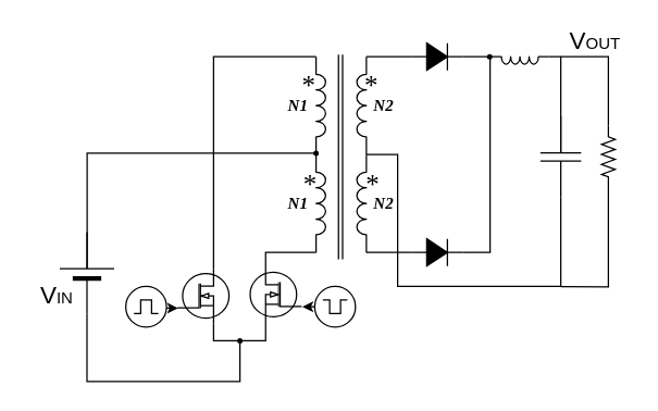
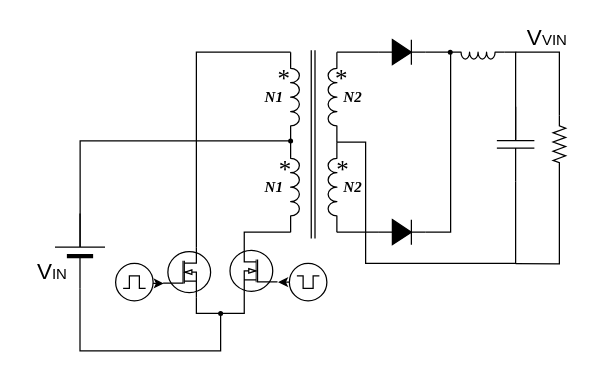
  <mxCell id="0" />
  <mxCell id="1" parent="0" />
  <mxCell id="2" value="&lt;font face=&quot;Times New Roman&quot;&gt;&lt;i&gt;&lt;b&gt;N2&lt;/b&gt;&lt;/i&gt;&lt;/font&gt;" style="text;html=1;strokeColor=none;fillColor=none;align=center;verticalAlign=middle;whiteSpace=wrap;rounded=0;" parent="1" vertex="1"><mxGeometry x="262" y="67" width="40" height="20" as="geometry" /></mxCell>
  <mxCell id="3" value="" style="pointerEvents=1;verticalLabelPosition=bottom;shadow=0;dashed=0;align=center;html=1;verticalAlign=top;shape=mxgraph.electrical.inductors.inductor_3;direction=south;" vertex="1" parent="1"><mxGeometry x="232" y="41" width="7" height="72" as="geometry" /></mxCell>
  <mxCell id="4" value="" style="pointerEvents=1;verticalLabelPosition=bottom;shadow=0;dashed=0;align=center;html=1;verticalAlign=top;shape=mxgraph.electrical.inductors.magnetic_core;direction=east;" vertex="1" parent="1"><mxGeometry x="248.5" y="39.5" width="3" height="150.5" as="geometry" /></mxCell>
  <mxCell id="5" value="" style="pointerEvents=1;verticalLabelPosition=bottom;shadow=0;dashed=0;align=center;html=1;verticalAlign=top;shape=mxgraph.electrical.inductors.inductor_3;direction=south;" vertex="1" parent="1"><mxGeometry x="232" y="113" width="7" height="72" as="geometry" /></mxCell>
  <mxCell id="6" style="edgeStyle=orthogonalEdgeStyle;rounded=0;orthogonalLoop=1;jettySize=auto;html=1;exitX=1;exitY=1;exitDx=0;exitDy=0;exitPerimeter=0;entryX=0;entryY=0.5;entryDx=0;entryDy=0;entryPerimeter=0;endArrow=none;endFill=0;endSize=5;strokeColor=#000000;strokeWidth=1;" edge="1" parent="1" source="7" target="25"><mxGeometry relative="1" as="geometry" /></mxCell>
  <mxCell id="7" value="" style="pointerEvents=1;verticalLabelPosition=bottom;shadow=0;dashed=0;align=center;html=1;verticalAlign=top;shape=mxgraph.electrical.inductors.inductor_3;direction=north;" vertex="1" parent="1"><mxGeometry x="262" y="41" width="7" height="72" as="geometry" /></mxCell>
  <mxCell id="8" style="edgeStyle=orthogonalEdgeStyle;rounded=0;orthogonalLoop=1;jettySize=auto;html=1;exitX=0;exitY=1;exitDx=0;exitDy=0;exitPerimeter=0;entryX=0;entryY=0.5;entryDx=0;entryDy=0;entryPerimeter=0;endArrow=none;endFill=0;endSize=5;strokeColor=#000000;strokeWidth=1;" edge="1" parent="1" source="10" target="26"><mxGeometry relative="1" as="geometry" /></mxCell>
  <mxCell id="9" style="edgeStyle=orthogonalEdgeStyle;rounded=0;orthogonalLoop=1;jettySize=auto;html=1;exitX=1;exitY=1;exitDx=0;exitDy=0;exitPerimeter=0;endArrow=none;endFill=0;endSize=5;strokeColor=#000000;strokeWidth=1;entryX=1;entryY=0.5;entryDx=0;entryDy=0;entryPerimeter=0;" edge="1" parent="1" source="10" target="37"><mxGeometry relative="1" as="geometry"><mxPoint x="392" y="220" as="targetPoint" /><Array as="points"><mxPoint x="292" y="113" /><mxPoint x="292" y="210" /><mxPoint x="412" y="210" /></Array></mxGeometry></mxCell>
  <mxCell id="10" value="" style="pointerEvents=1;verticalLabelPosition=bottom;shadow=0;dashed=0;align=center;html=1;verticalAlign=top;shape=mxgraph.electrical.inductors.inductor_3;direction=north;" vertex="1" parent="1"><mxGeometry x="262" y="113" width="7" height="72" as="geometry" /></mxCell>
  <mxCell id="11" value="&lt;font face=&quot;Times New Roman&quot; style=&quot;font-size: 20px&quot;&gt;*&lt;/font&gt;" style="text;html=1;strokeColor=none;fillColor=none;align=center;verticalAlign=middle;whiteSpace=wrap;rounded=0;" vertex="1" parent="1"><mxGeometry x="207" y="51" width="40" height="20" as="geometry" /></mxCell>
  <mxCell id="12" value="&lt;font face=&quot;Times New Roman&quot; style=&quot;font-size: 20px&quot;&gt;*&lt;/font&gt;" style="text;html=1;strokeColor=none;fillColor=none;align=center;verticalAlign=middle;whiteSpace=wrap;rounded=0;" vertex="1" parent="1"><mxGeometry x="208" y="124" width="40" height="20" as="geometry" /></mxCell>
  <mxCell id="13" value="&lt;font face=&quot;Times New Roman&quot; style=&quot;font-size: 20px&quot;&gt;*&lt;/font&gt;" style="text;html=1;strokeColor=none;fillColor=none;align=center;verticalAlign=middle;whiteSpace=wrap;rounded=0;" vertex="1" parent="1"><mxGeometry x="253" y="51" width="40" height="20" as="geometry" /></mxCell>
  <mxCell id="14" value="&lt;font face=&quot;Times New Roman&quot; style=&quot;font-size: 20px&quot;&gt;*&lt;/font&gt;" style="text;html=1;strokeColor=none;fillColor=none;align=center;verticalAlign=middle;whiteSpace=wrap;rounded=0;" vertex="1" parent="1"><mxGeometry x="254" y="124" width="40" height="20" as="geometry" /></mxCell>
  <mxCell id="15" style="edgeStyle=orthogonalEdgeStyle;rounded=0;orthogonalLoop=1;jettySize=auto;html=1;entryX=0.553;entryY=0.497;entryDx=0;entryDy=0;entryPerimeter=0;endArrow=none;endFill=0;endSize=5;strokeColor=#000000;strokeWidth=1;" edge="1" parent="1" source="16" target="18"><mxGeometry relative="1" as="geometry" /></mxCell>
  <mxCell id="16" value="" style="ellipse;whiteSpace=wrap;html=1;aspect=fixed;shadow=0;dashed=0;strokeWidth=2;" vertex="1" parent="1"><mxGeometry x="231" y="111" width="2" height="2" as="geometry" /></mxCell>
  <mxCell id="17" style="edgeStyle=orthogonalEdgeStyle;rounded=0;orthogonalLoop=1;jettySize=auto;html=1;exitX=0;exitY=0.5;exitDx=0;exitDy=0;exitPerimeter=0;endArrow=none;endFill=0;endSize=5;strokeColor=#000000;strokeWidth=1;" edge="1" parent="1" source="18" target="33"><mxGeometry relative="1" as="geometry"><mxPoint x="122" y="310.537" as="targetPoint" /><Array as="points"><mxPoint x="63" y="280" /><mxPoint x="176" y="280" /></Array></mxGeometry></mxCell>
  <mxCell id="18" value="" style="verticalLabelPosition=bottom;shadow=0;dashed=0;align=center;fillColor=#000000;html=1;verticalAlign=top;strokeWidth=1;shape=mxgraph.electrical.miscellaneous.monocell_battery;rounded=1;comic=0;labelBackgroundColor=none;fontFamily=Verdana;fontSize=12;flipH=1;direction=north;" vertex="1" parent="1"><mxGeometry x="43.5" y="170" width="40" height="60" as="geometry" /></mxCell>
  <mxCell id="19" style="edgeStyle=orthogonalEdgeStyle;rounded=0;orthogonalLoop=1;jettySize=auto;html=1;exitX=0.7;exitY=0;exitDx=0;exitDy=0;exitPerimeter=0;entryX=0;entryY=1;entryDx=0;entryDy=0;entryPerimeter=0;endArrow=none;endFill=0;endSize=5;strokeColor=#000000;strokeWidth=1;" edge="1" parent="1" source="21" target="3"><mxGeometry relative="1" as="geometry"><Array as="points"><mxPoint x="157" y="41" /></Array></mxGeometry></mxCell>
  <mxCell id="20" style="edgeStyle=orthogonalEdgeStyle;rounded=0;orthogonalLoop=1;jettySize=auto;html=1;exitX=0.7;exitY=1;exitDx=0;exitDy=0;exitPerimeter=0;entryX=0.7;entryY=1;entryDx=0;entryDy=0;entryPerimeter=0;endArrow=none;endFill=0;endSize=5;strokeColor=#000000;strokeWidth=1;" edge="1" parent="1" source="21" target="23"><mxGeometry relative="1" as="geometry"><Array as="points"><mxPoint x="157" y="250" /><mxPoint x="195" y="250" /></Array></mxGeometry></mxCell>
  <mxCell id="21" value="" style="verticalLabelPosition=bottom;shadow=0;dashed=0;align=center;html=1;verticalAlign=top;shape=mxgraph.electrical.mosfets1.n-channel_mosfet_1;strokeWidth=1;" vertex="1" parent="1"><mxGeometry x="130" y="197" width="38" height="40" as="geometry" /></mxCell>
  <mxCell id="22" style="edgeStyle=orthogonalEdgeStyle;rounded=0;orthogonalLoop=1;jettySize=auto;html=1;exitX=0.7;exitY=0;exitDx=0;exitDy=0;exitPerimeter=0;entryX=1;entryY=1;entryDx=0;entryDy=0;entryPerimeter=0;endArrow=none;endFill=0;endSize=5;strokeColor=#000000;strokeWidth=1;" edge="1" parent="1" source="23" target="5"><mxGeometry relative="1" as="geometry"><Array as="points"><mxPoint x="195" y="185" /></Array></mxGeometry></mxCell>
  <mxCell id="23" value="" style="verticalLabelPosition=bottom;shadow=0;dashed=0;align=center;html=1;verticalAlign=top;shape=mxgraph.electrical.mosfets1.n-channel_mosfet_1;strokeWidth=1;direction=east;flipH=1;" vertex="1" parent="1"><mxGeometry x="183.5" y="196" width="38" height="40" as="geometry" /></mxCell>
  <mxCell id="24" style="edgeStyle=orthogonalEdgeStyle;rounded=0;orthogonalLoop=1;jettySize=auto;html=1;exitX=1;exitY=0.5;exitDx=0;exitDy=0;exitPerimeter=0;endArrow=none;endFill=0;endSize=5;strokeColor=#000000;strokeWidth=1;entryX=1;entryY=0.5;entryDx=0;entryDy=0;entryPerimeter=0;" edge="1" parent="1" source="25" target="26"><mxGeometry relative="1" as="geometry"><mxPoint x="362" y="40.944" as="targetPoint" /></mxGeometry></mxCell>
  <mxCell id="25" value="" style="pointerEvents=1;fillColor=strokeColor;verticalLabelPosition=bottom;shadow=0;dashed=0;align=center;html=1;verticalAlign=top;shape=mxgraph.electrical.diodes.diode;" vertex="1" parent="1"><mxGeometry x="302" y="31" width="38" height="20" as="geometry" /></mxCell>
  <mxCell id="26" value="" style="pointerEvents=1;fillColor=strokeColor;verticalLabelPosition=bottom;shadow=0;dashed=0;align=center;html=1;verticalAlign=top;shape=mxgraph.electrical.diodes.diode;" vertex="1" parent="1"><mxGeometry x="302" y="175" width="38" height="20" as="geometry" /></mxCell>
  <mxCell id="27" style="edgeStyle=orthogonalEdgeStyle;rounded=0;orthogonalLoop=1;jettySize=auto;html=1;endArrow=classic;endFill=1;endSize=5;strokeColor=#000000;strokeWidth=1;" edge="1" parent="1" source="28"><mxGeometry relative="1" as="geometry"><mxPoint x="130.5" y="226" as="targetPoint" /><Array as="points"><mxPoint x="122.5" y="226" /><mxPoint x="122.5" y="226" /></Array></mxGeometry></mxCell>
  <mxCell id="28" value="" style="ellipse;whiteSpace=wrap;html=1;aspect=fixed;" vertex="1" parent="1"><mxGeometry x="92" y="210" width="30" height="30" as="geometry" /></mxCell>
  <mxCell id="29" value="" style="pointerEvents=1;verticalLabelPosition=bottom;shadow=0;dashed=0;align=center;html=1;verticalAlign=top;shape=mxgraph.electrical.waveforms.pulse_1;" vertex="1" parent="1"><mxGeometry x="98" y="220" width="18" height="10" as="geometry" /></mxCell>
  <mxCell id="30" style="edgeStyle=orthogonalEdgeStyle;rounded=0;orthogonalLoop=1;jettySize=auto;html=1;endArrow=classic;endFill=1;endSize=5;strokeColor=#000000;strokeWidth=1;" edge="1" parent="1" source="31"><mxGeometry relative="1" as="geometry"><mxPoint x="222" y="225" as="targetPoint" /><Array as="points"><mxPoint x="222" y="225" /><mxPoint x="222" y="225" /></Array></mxGeometry></mxCell>
  <mxCell id="31" value="" style="ellipse;whiteSpace=wrap;html=1;aspect=fixed;" vertex="1" parent="1"><mxGeometry x="231" y="210" width="30" height="30" as="geometry" /></mxCell>
  <mxCell id="32" value="" style="pointerEvents=1;verticalLabelPosition=bottom;shadow=0;dashed=0;align=center;html=1;verticalAlign=top;shape=mxgraph.electrical.waveforms.pulse_1;direction=west;" vertex="1" parent="1"><mxGeometry x="237" y="220" width="18" height="10" as="geometry" /></mxCell>
  <mxCell id="33" value="" style="ellipse;whiteSpace=wrap;html=1;aspect=fixed;shadow=0;dashed=0;strokeWidth=2;" vertex="1" parent="1"><mxGeometry x="175" y="249" width="2" height="2" as="geometry" /></mxCell>
  <mxCell id="34" value="" style="ellipse;whiteSpace=wrap;html=1;aspect=fixed;shadow=0;dashed=0;strokeWidth=2;" vertex="1" parent="1"><mxGeometry x="358.7" y="40" width="2" height="2" as="geometry" /></mxCell>
  <mxCell id="35" value="" style="pointerEvents=1;verticalLabelPosition=bottom;shadow=0;dashed=0;align=center;html=1;verticalAlign=top;shape=mxgraph.electrical.inductors.inductor_3;direction=west;" vertex="1" parent="1"><mxGeometry x="360.7" y="41" width="42.5" height="5.5" as="geometry" /></mxCell>
  <mxCell id="36" style="edgeStyle=orthogonalEdgeStyle;rounded=0;orthogonalLoop=1;jettySize=auto;html=1;exitX=0;exitY=0.5;exitDx=0;exitDy=0;exitPerimeter=0;entryX=0;entryY=1;entryDx=0;entryDy=0;entryPerimeter=0;endArrow=none;endFill=0;endSize=5;strokeColor=#000000;strokeWidth=1;" edge="1" parent="1" source="37" target="35"><mxGeometry relative="1" as="geometry"><Array as="points"><mxPoint x="412" y="111" /><mxPoint x="412" y="41" /></Array></mxGeometry></mxCell>
  <mxCell id="37" value="" style="pointerEvents=1;verticalLabelPosition=bottom;shadow=0;dashed=0;align=center;html=1;verticalAlign=top;shape=mxgraph.electrical.capacitors.capacitor_1;direction=south;" vertex="1" parent="1"><mxGeometry x="397" y="84.75" width="30" height="60" as="geometry" /></mxCell>
  <mxCell id="38" style="edgeStyle=orthogonalEdgeStyle;rounded=0;orthogonalLoop=1;jettySize=auto;html=1;exitX=0;exitY=0.5;exitDx=0;exitDy=0;exitPerimeter=0;endArrow=none;endFill=0;endSize=5;strokeColor=#000000;strokeWidth=1;" edge="1" parent="1" source="40"><mxGeometry relative="1" as="geometry"><mxPoint x="412" y="41" as="targetPoint" /><Array as="points"><mxPoint x="447" y="41" /></Array></mxGeometry></mxCell>
  <mxCell id="39" style="edgeStyle=orthogonalEdgeStyle;rounded=0;orthogonalLoop=1;jettySize=auto;html=1;exitX=1;exitY=0.5;exitDx=0;exitDy=0;exitPerimeter=0;endArrow=none;endFill=0;endSize=5;strokeColor=#000000;strokeWidth=1;" edge="1" parent="1" source="40"><mxGeometry relative="1" as="geometry"><mxPoint x="412" y="210.258" as="targetPoint" /><Array as="points"><mxPoint x="447" y="210" /><mxPoint x="412" y="210" /></Array></mxGeometry></mxCell>
  <mxCell id="40" value="" style="pointerEvents=1;verticalLabelPosition=bottom;shadow=0;dashed=0;align=center;html=1;verticalAlign=top;shape=mxgraph.electrical.resistors.resistor_2;strokeWidth=1;direction=south;" vertex="1" parent="1"><mxGeometry x="442" y="91.75" width="10" height="46" as="geometry" /></mxCell>
  <mxCell id="41" value="&lt;font style=&quot;font-size: 18px&quot;&gt;V&lt;/font&gt;&lt;font style=&quot;font-size: 12px&quot;&gt;IN&lt;/font&gt;" style="text;html=1;align=center;verticalAlign=middle;resizable=0;points=[];autosize=1;" vertex="1" parent="1"><mxGeometry x="20.5" y="207" width="40" height="20" as="geometry" /></mxCell>
- <mxCell id="42" value="&lt;font style=&quot;font-size: 18px&quot;&gt;V&lt;/font&gt;&lt;font style=&quot;font-size: 12px&quot;&gt;OUT&lt;/font&gt;" style="text;html=1;align=center;verticalAlign=middle;resizable=0;points=[];autosize=1;" vertex="1" parent="1"><mxGeometry x="412" y="20" width="50" height="20" as="geometry" /></mxCell>
+ <mxCell id="42" value="&lt;font style=&quot;font-size: 18px&quot;&gt;V&lt;/font&gt;&lt;font style=&quot;font-size: 12px&quot;&gt;VIN&lt;/font&gt;" style="text;html=1;align=center;verticalAlign=middle;resizable=0;points=[];autosize=1;" vertex="1" parent="1"><mxGeometry x="412" y="20" width="50" height="20" as="geometry" /></mxCell>
  <mxCell id="43" value="&lt;font face=&quot;Times New Roman&quot;&gt;&lt;i&gt;&lt;b&gt;N1&lt;/b&gt;&lt;/i&gt;&lt;/font&gt;" style="text;html=1;strokeColor=none;fillColor=none;align=center;verticalAlign=middle;whiteSpace=wrap;rounded=0;" vertex="1" parent="1"><mxGeometry x="199" y="67" width="40" height="20" as="geometry" /></mxCell>
  <mxCell id="44" value="&lt;font face=&quot;Times New Roman&quot;&gt;&lt;i&gt;&lt;b&gt;N1&lt;/b&gt;&lt;/i&gt;&lt;/font&gt;" style="text;html=1;strokeColor=none;fillColor=none;align=center;verticalAlign=middle;whiteSpace=wrap;rounded=0;" vertex="1" parent="1"><mxGeometry x="199" y="139" width="40" height="20" as="geometry" /></mxCell>
  <mxCell id="45" value="&lt;font face=&quot;Times New Roman&quot;&gt;&lt;i&gt;&lt;b&gt;N2&lt;/b&gt;&lt;/i&gt;&lt;/font&gt;" style="text;html=1;strokeColor=none;fillColor=none;align=center;verticalAlign=middle;whiteSpace=wrap;rounded=0;" vertex="1" parent="1"><mxGeometry x="262" y="139" width="40" height="20" as="geometry" /></mxCell>
